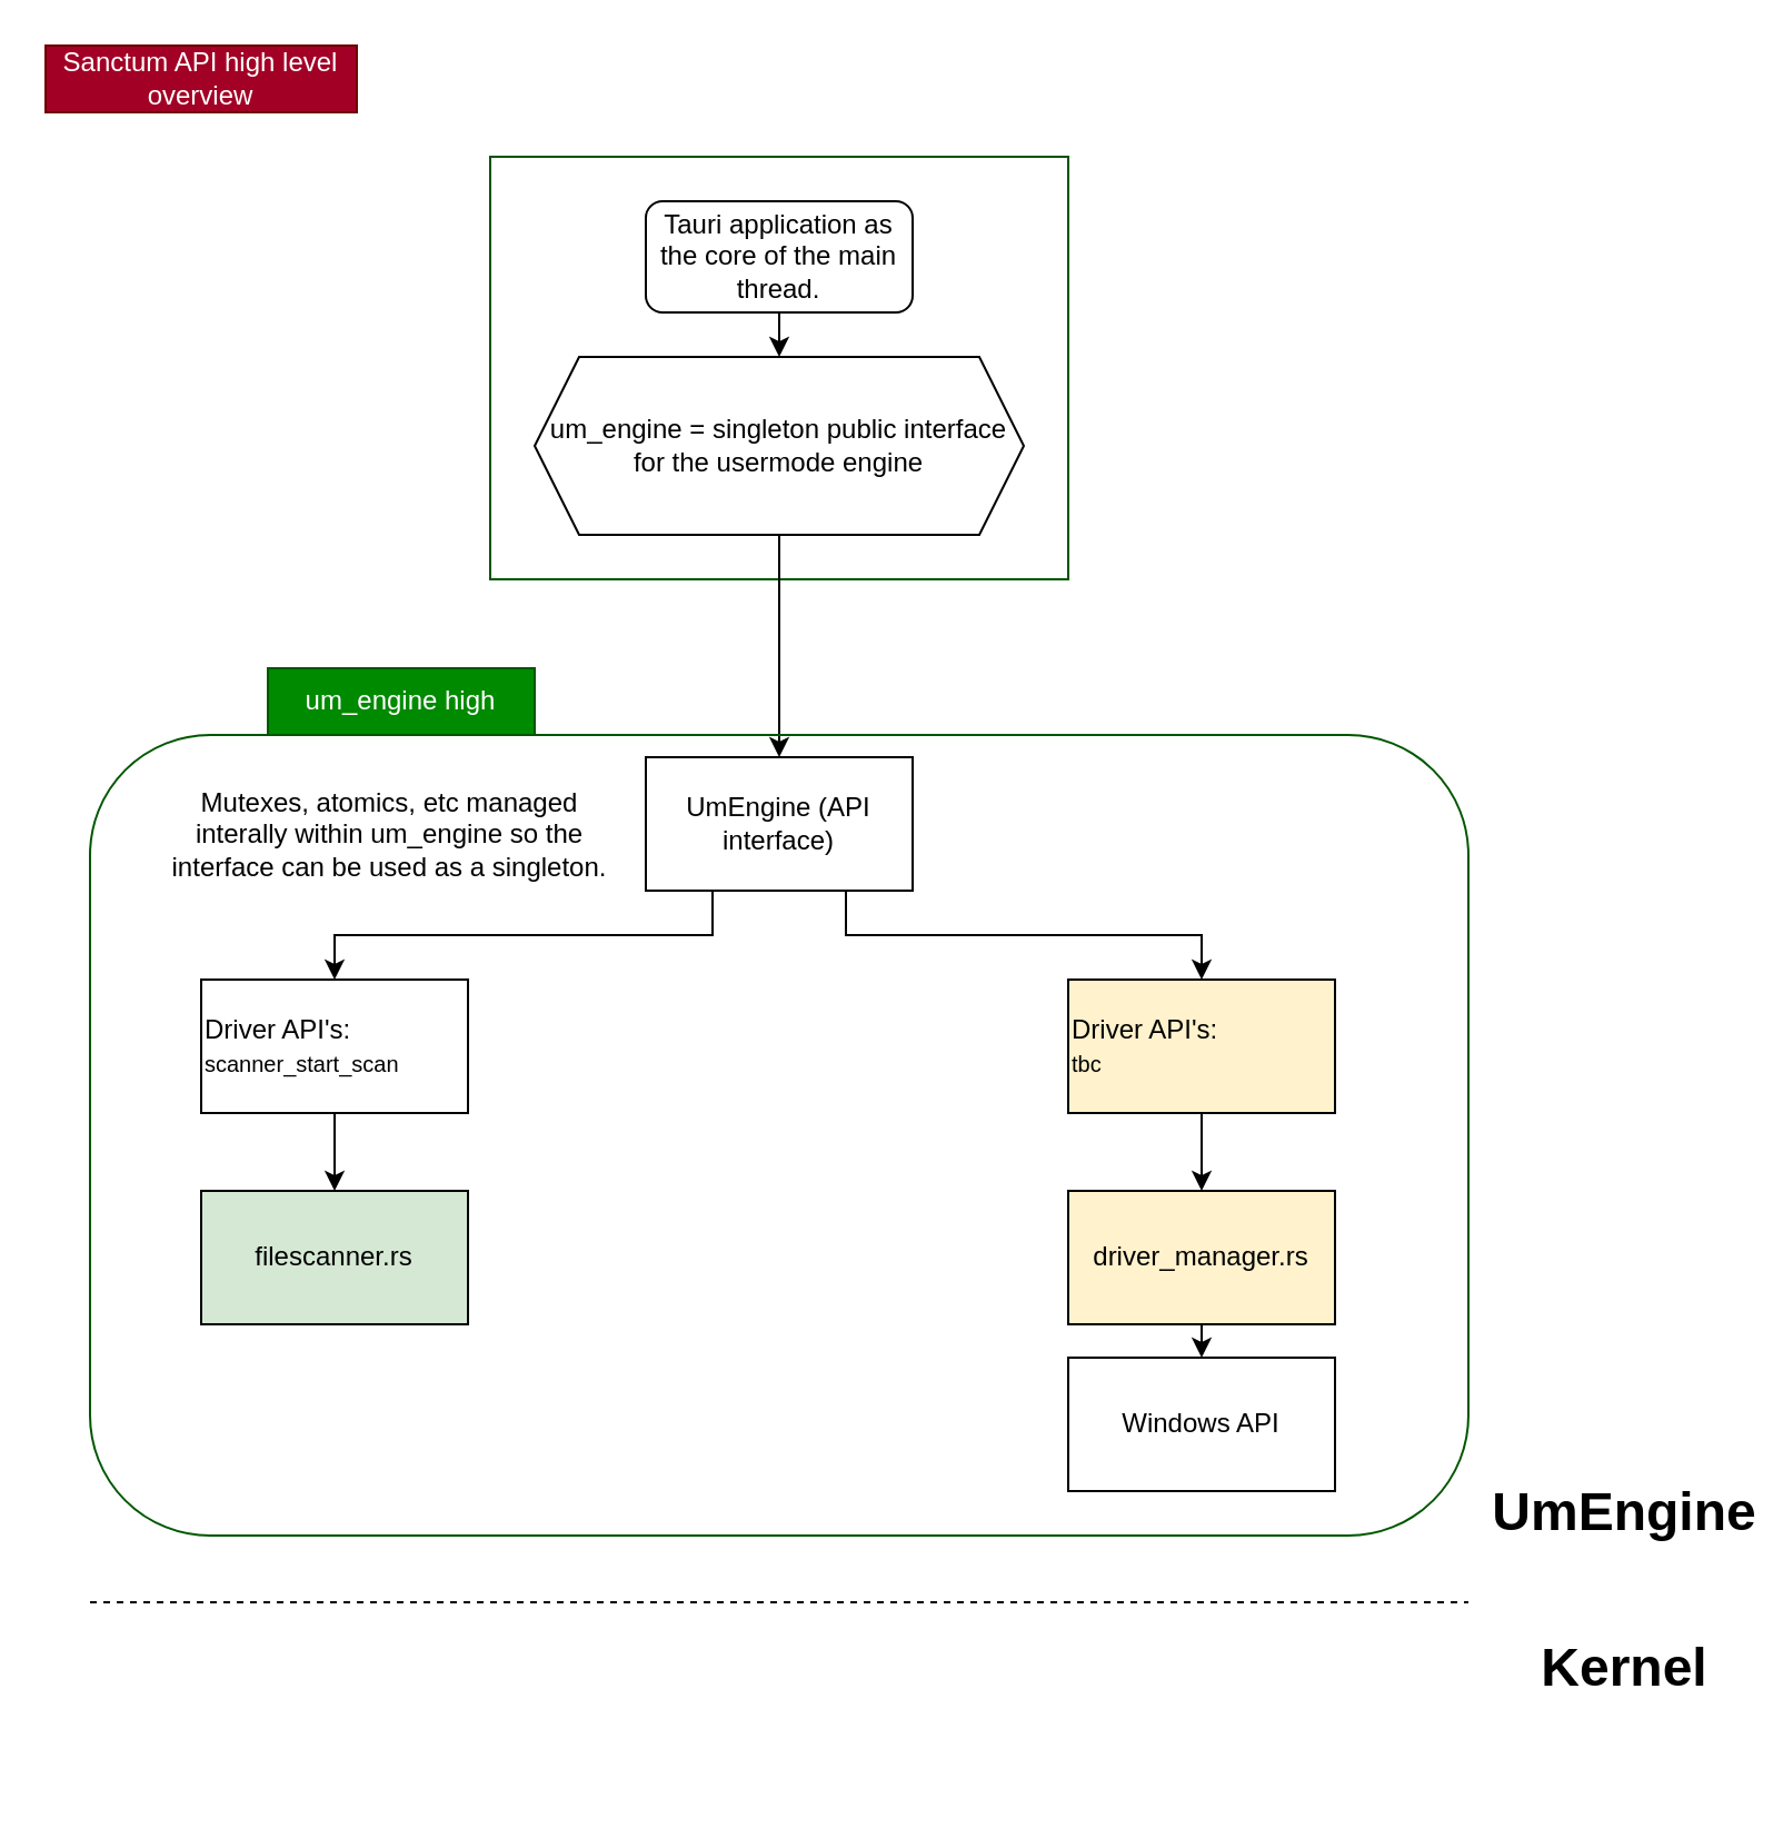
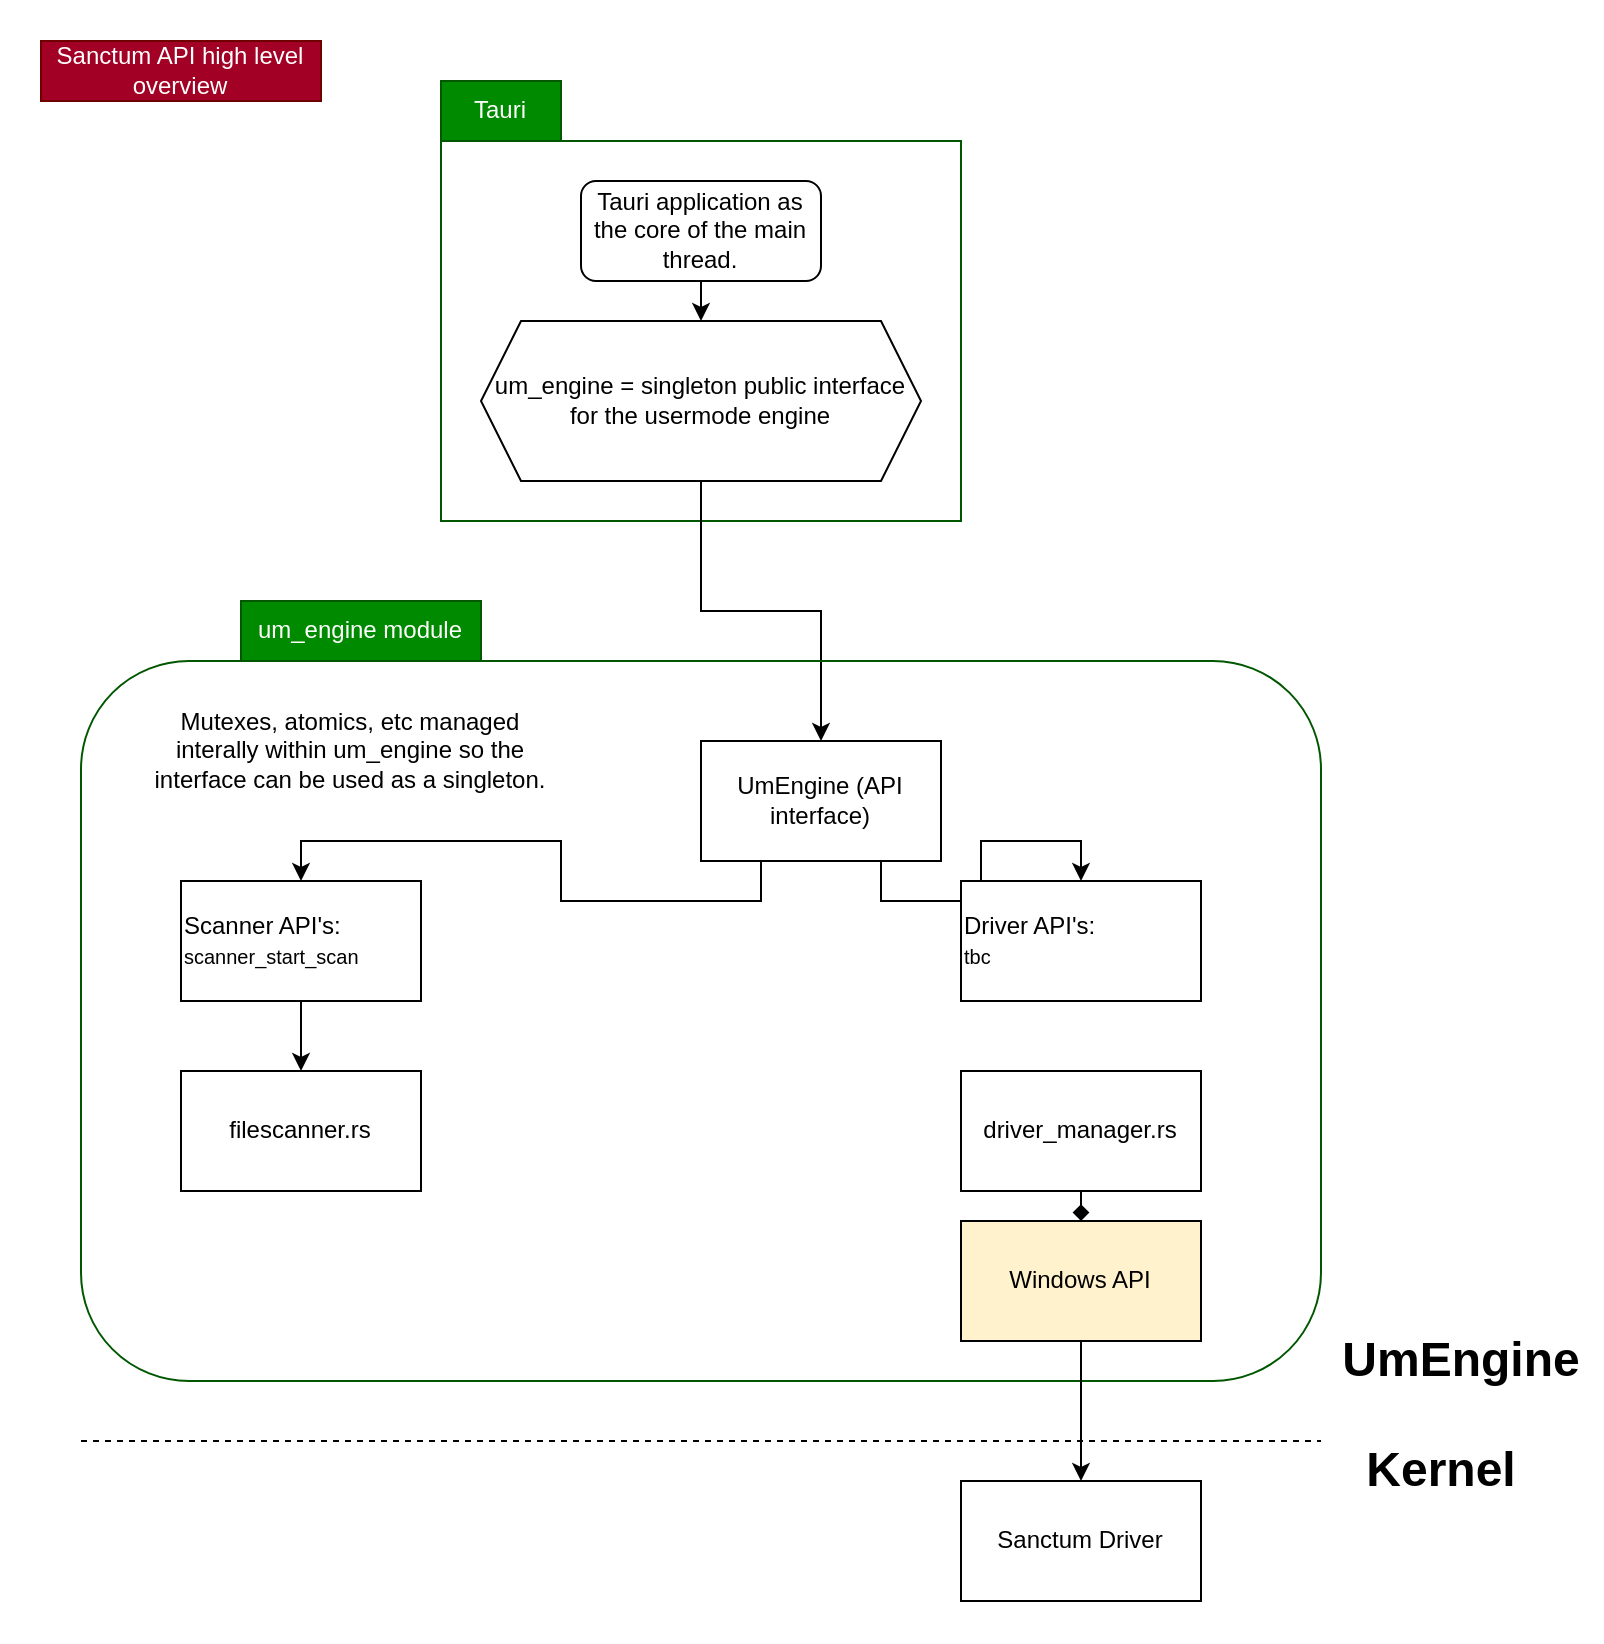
  <mxCell id="0" />
  <mxCell id="1" parent="0" />
  <mxCell id="2" value="" style="rounded=0;whiteSpace=wrap;html=1;fillColor=none;fontColor=#ffffff;strokeColor=#005700;" vertex="1" parent="1"><mxGeometry x="220" y="70" width="260" height="190" as="geometry" /></mxCell>
  <mxCell id="3" style="edgeStyle=orthogonalEdgeStyle;rounded=0;orthogonalLoop=1;jettySize=auto;html=1;exitX=0.5;exitY=1;exitDx=0;exitDy=0;entryX=0.5;entryY=0;entryDx=0;entryDy=0;" edge="1" parent="1" source="4" target="7"><mxGeometry relative="1" as="geometry" /></mxCell>
  <mxCell id="4" value="Tauri application as the core of the main thread." style="rounded=1;whiteSpace=wrap;html=1;fontSize=12;glass=0;strokeWidth=1;shadow=0;" vertex="1" parent="1"><mxGeometry x="290" y="90" width="120" height="50" as="geometry" /></mxCell>
  <mxCell id="5" value="Sanctum API high level overview" style="text;html=1;align=center;verticalAlign=middle;whiteSpace=wrap;rounded=0;fillColor=#a20025;fontColor=#ffffff;strokeColor=#6F0000;" vertex="1" parent="1"><mxGeometry x="20" y="20" width="140" height="30" as="geometry" /></mxCell>
  <mxCell id="6" style="edgeStyle=orthogonalEdgeStyle;rounded=0;orthogonalLoop=1;jettySize=auto;html=1;exitX=0.5;exitY=1;exitDx=0;exitDy=0;entryX=0.5;entryY=0;entryDx=0;entryDy=0;" edge="1" parent="1" source="7" target="13"><mxGeometry relative="1" as="geometry" /></mxCell>
  <mxCell id="7" value="um_engine = singleton public interface for the usermode engine" style="shape=hexagon;perimeter=hexagonPerimeter2;whiteSpace=wrap;html=1;fixedSize=1;" vertex="1" parent="1"><mxGeometry x="240" y="160" width="220" height="80" as="geometry" /></mxCell>
+ <mxCell id="8" value="Tauri" style="text;html=1;align=center;verticalAlign=middle;whiteSpace=wrap;rounded=0;fillColor=#008a00;fontColor=#ffffff;strokeColor=#005700;" vertex="1" parent="1"><mxGeometry x="220" y="40" width="60" height="30" as="geometry" /></mxCell>
  <mxCell id="9" value="" style="rounded=1;whiteSpace=wrap;html=1;fillColor=none;fontColor=#ffffff;strokeColor=#005700;" vertex="1" parent="1"><mxGeometry x="40" y="330" width="620" height="360" as="geometry" /></mxCell>
- <mxCell id="10" value="um_engine high" style="text;html=1;align=center;verticalAlign=middle;whiteSpace=wrap;rounded=0;fillColor=#008a00;fontColor=#ffffff;strokeColor=#005700;" vertex="1" parent="1"><mxGeometry x="120" y="300" width="120" height="30" as="geometry" /></mxCell>
+ <mxCell id="10" value="um_engine module" style="text;html=1;align=center;verticalAlign=middle;whiteSpace=wrap;rounded=0;fillColor=#008a00;fontColor=#ffffff;strokeColor=#005700;" vertex="1" parent="1"><mxGeometry x="120" y="300" width="120" height="30" as="geometry" /></mxCell>
  <mxCell id="11" style="edgeStyle=orthogonalEdgeStyle;rounded=0;orthogonalLoop=1;jettySize=auto;html=1;exitX=0.25;exitY=1;exitDx=0;exitDy=0;entryX=0.5;entryY=0;entryDx=0;entryDy=0;" edge="1" parent="1" source="13" target="15"><mxGeometry relative="1" as="geometry" /></mxCell>
  <mxCell id="12" style="edgeStyle=orthogonalEdgeStyle;rounded=0;orthogonalLoop=1;jettySize=auto;html=1;exitX=0.75;exitY=1;exitDx=0;exitDy=0;entryX=0.5;entryY=0;entryDx=0;entryDy=0;" edge="1" parent="1" source="13" target="17"><mxGeometry relative="1" as="geometry" /></mxCell>
- <mxCell id="13" value="UmEngine (API interface)" style="rounded=0;whiteSpace=wrap;html=1;" vertex="1" parent="1"><mxGeometry x="290" y="340" width="120" height="60" as="geometry" /></mxCell>
+ <mxCell id="13" value="UmEngine (API interface)" style="rounded=0;whiteSpace=wrap;html=1;" vertex="1" parent="1"><mxGeometry x="350" y="370" width="120" height="60" as="geometry" /></mxCell>
  <mxCell id="14" style="edgeStyle=orthogonalEdgeStyle;rounded=0;orthogonalLoop=1;jettySize=auto;html=1;exitX=0.5;exitY=1;exitDx=0;exitDy=0;entryX=0.5;entryY=0;entryDx=0;entryDy=0;" edge="1" parent="1" source="15" target="18"><mxGeometry relative="1" as="geometry" /></mxCell>
- <mxCell id="15" value="Driver API's:&lt;div&gt;&lt;font style=&quot;font-size: 10px;&quot;&gt;scanner_start_scan&lt;/font&gt;&lt;br&gt;&lt;/div&gt;" style="rounded=0;whiteSpace=wrap;html=1;align=left;" vertex="1" parent="1"><mxGeometry x="90" y="440" width="120" height="60" as="geometry" /></mxCell>
- <mxCell id="16" style="edgeStyle=orthogonalEdgeStyle;rounded=0;orthogonalLoop=1;jettySize=auto;html=1;exitX=0.5;exitY=1;exitDx=0;exitDy=0;entryX=0.5;entryY=0;entryDx=0;entryDy=0;" edge="1" parent="1" source="17" target="20"><mxGeometry relative="1" as="geometry" /></mxCell>
- <mxCell id="17" value="Driver API's:&lt;div&gt;&lt;font style=&quot;font-size: 10px;&quot;&gt;tbc&lt;/font&gt;&lt;br&gt;&lt;/div&gt;" style="rounded=0;whiteSpace=wrap;html=1;align=left;fillColor=#fff2cc;" vertex="1" parent="1"><mxGeometry x="480" y="440" width="120" height="60" as="geometry" /></mxCell>
- <mxCell id="18" value="&lt;div&gt;filescanner.rs&lt;/div&gt;" style="rounded=0;whiteSpace=wrap;html=1;align=center;fillColor=#d5e8d4;" vertex="1" parent="1"><mxGeometry x="90" y="535" width="120" height="60" as="geometry" /></mxCell>
- <mxCell id="19" style="edgeStyle=orthogonalEdgeStyle;rounded=0;orthogonalLoop=1;jettySize=auto;html=1;exitX=0.5;exitY=1;exitDx=0;exitDy=0;entryX=0.5;entryY=0;entryDx=0;entryDy=0;" edge="1" parent="1" source="20" target="23"><mxGeometry relative="1" as="geometry" /></mxCell>
- <mxCell id="20" value="&lt;div&gt;driver_manager.rs&lt;/div&gt;" style="rounded=0;whiteSpace=wrap;html=1;align=center;fillColor=#fff2cc;" vertex="1" parent="1"><mxGeometry x="480" y="535" width="120" height="60" as="geometry" /></mxCell>
+ <mxCell id="15" value="Scanner API's:&lt;div&gt;&lt;font style=&quot;font-size: 10px;&quot;&gt;scanner_start_scan&lt;/font&gt;&lt;br&gt;&lt;/div&gt;" style="rounded=0;whiteSpace=wrap;html=1;align=left;" vertex="1" parent="1"><mxGeometry x="90" y="440" width="120" height="60" as="geometry" /></mxCell>
+ <mxCell id="17" value="Driver API's:&lt;div&gt;&lt;font style=&quot;font-size: 10px;&quot;&gt;tbc&lt;/font&gt;&lt;br&gt;&lt;/div&gt;" style="rounded=0;whiteSpace=wrap;html=1;align=left;" vertex="1" parent="1"><mxGeometry x="480" y="440" width="120" height="60" as="geometry" /></mxCell>
+ <mxCell id="18" value="&lt;div&gt;filescanner.rs&lt;/div&gt;" style="rounded=0;whiteSpace=wrap;html=1;align=center;" vertex="1" parent="1"><mxGeometry x="90" y="535" width="120" height="60" as="geometry" /></mxCell>
+ <mxCell id="19" style="edgeStyle=orthogonalEdgeStyle;rounded=0;orthogonalLoop=1;jettySize=auto;html=1;exitX=0.5;exitY=1;exitDx=0;exitDy=0;entryX=0.5;entryY=0;entryDx=0;entryDy=0;endArrow=diamond;" edge="1" parent="1" source="20" target="23"><mxGeometry relative="1" as="geometry" /></mxCell>
+ <mxCell id="20" value="&lt;div&gt;driver_manager.rs&lt;/div&gt;" style="rounded=0;whiteSpace=wrap;html=1;align=center;" vertex="1" parent="1"><mxGeometry x="480" y="535" width="120" height="60" as="geometry" /></mxCell>
  <mxCell id="21" value="Mutexes, atomics, etc managed interally within um_engine so the interface can be used as a singleton." style="text;html=1;align=center;verticalAlign=middle;whiteSpace=wrap;rounded=0;" vertex="1" parent="1"><mxGeometry x="70" y="350" width="210" height="50" as="geometry" /></mxCell>
- <mxCell id="23" value="&lt;div&gt;Windows API&lt;/div&gt;" style="rounded=0;whiteSpace=wrap;html=1;align=center;" vertex="1" parent="1"><mxGeometry x="480" y="610" width="120" height="60" as="geometry" /></mxCell>
+ <mxCell id="22" style="edgeStyle=orthogonalEdgeStyle;rounded=0;orthogonalLoop=1;jettySize=auto;html=1;exitX=0.5;exitY=1;exitDx=0;exitDy=0;" edge="1" parent="1" source="23" target="27"><mxGeometry relative="1" as="geometry" /></mxCell>
+ <mxCell id="23" value="&lt;div&gt;Windows API&lt;/div&gt;" style="rounded=0;whiteSpace=wrap;html=1;align=center;fillColor=#fff2cc;" vertex="1" parent="1"><mxGeometry x="480" y="610" width="120" height="60" as="geometry" /></mxCell>
  <mxCell id="24" value="" style="endArrow=none;dashed=1;html=1;rounded=0;" edge="1" parent="1"><mxGeometry width="50" height="50" relative="1" as="geometry"><mxPoint x="40" y="720" as="sourcePoint" /><mxPoint x="660" y="720" as="targetPoint" /></mxGeometry></mxCell>
  <mxCell id="25" value="UmEngine" style="text;strokeColor=none;fillColor=none;html=1;fontSize=24;fontStyle=1;verticalAlign=middle;align=center;" vertex="1" parent="1"><mxGeometry x="680" y="660" width="100" height="40" as="geometry" /></mxCell>
- <mxCell id="26" value="Kernel" style="text;strokeColor=none;fillColor=none;html=1;fontSize=24;fontStyle=1;verticalAlign=middle;align=center;" vertex="1" parent="1"><mxGeometry x="680" y="730" width="100" height="40" as="geometry" /></mxCell>
+ <mxCell id="26" value="Kernel" style="text;strokeColor=none;fillColor=none;html=1;fontSize=24;fontStyle=1;verticalAlign=middle;align=center;" vertex="1" parent="1"><mxGeometry x="670" y="715" width="100" height="40" as="geometry" /></mxCell>
+ <mxCell id="27" value="&lt;div&gt;Sanctum Driver&lt;/div&gt;" style="rounded=0;whiteSpace=wrap;html=1;align=center;" vertex="1" parent="1"><mxGeometry x="480" y="740" width="120" height="60" as="geometry" /></mxCell>
